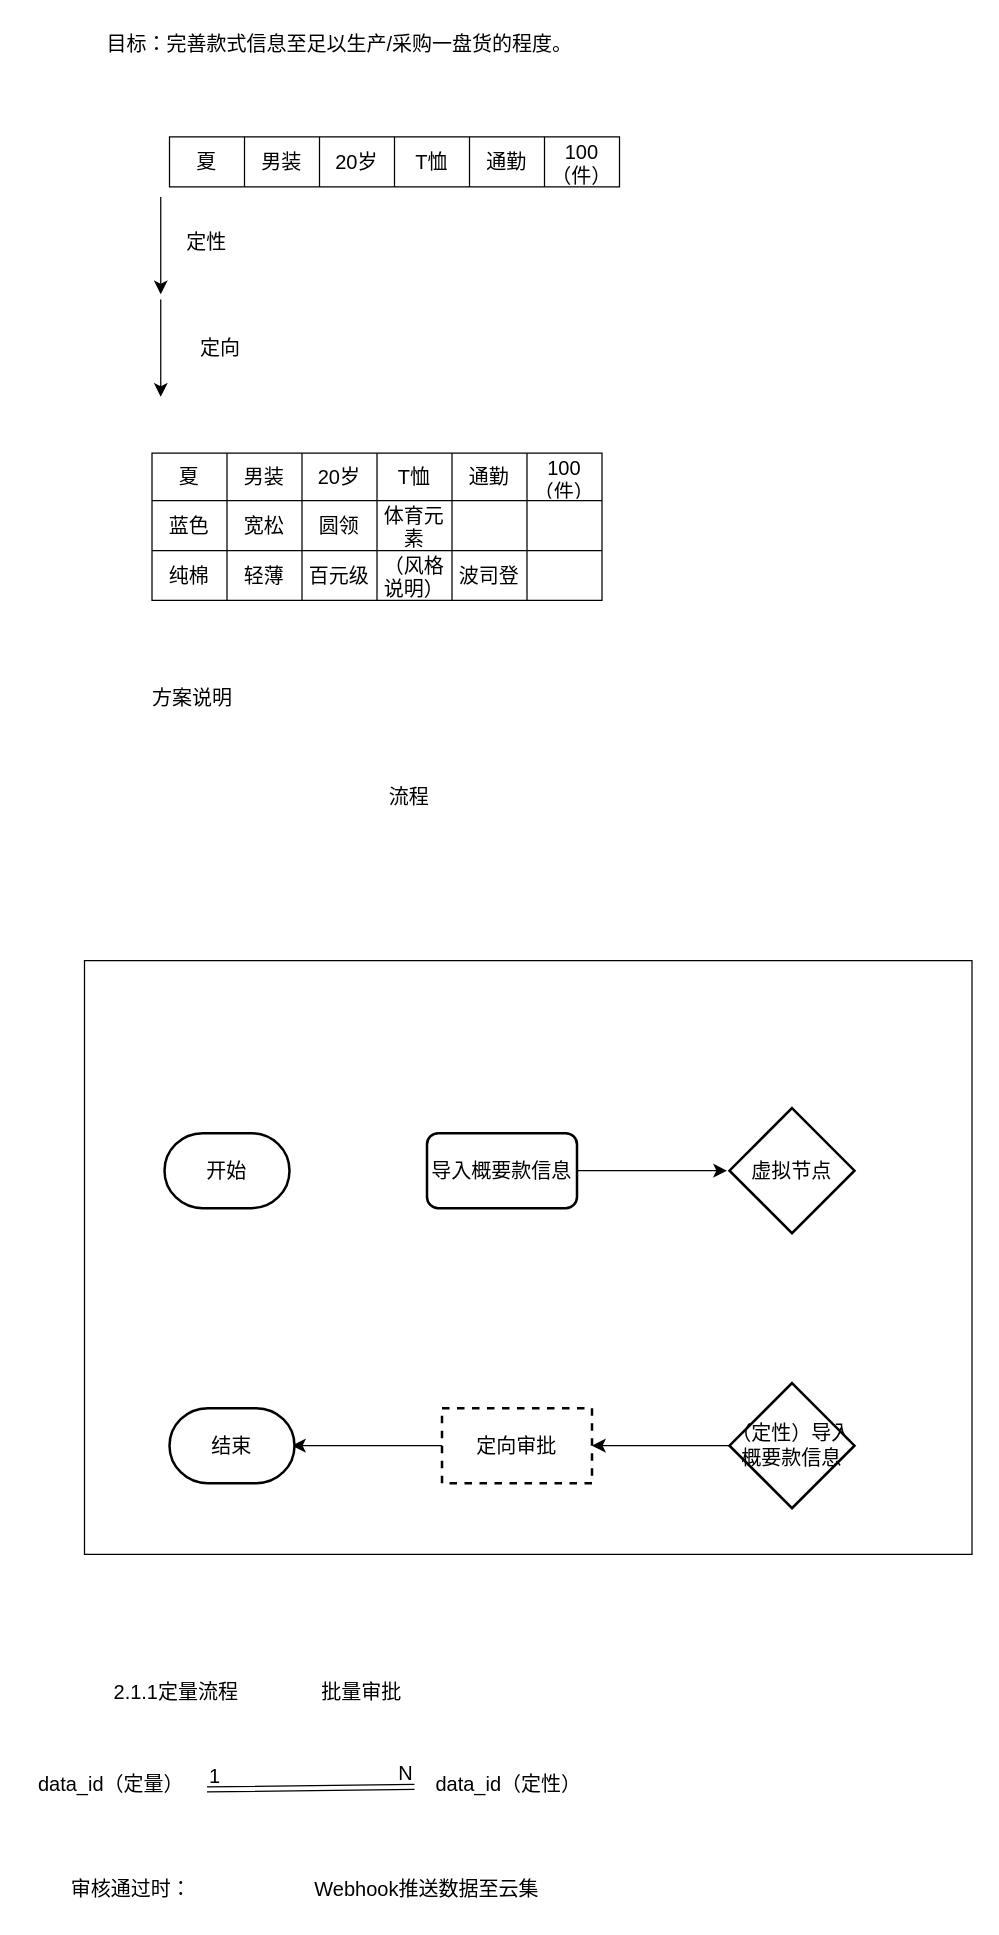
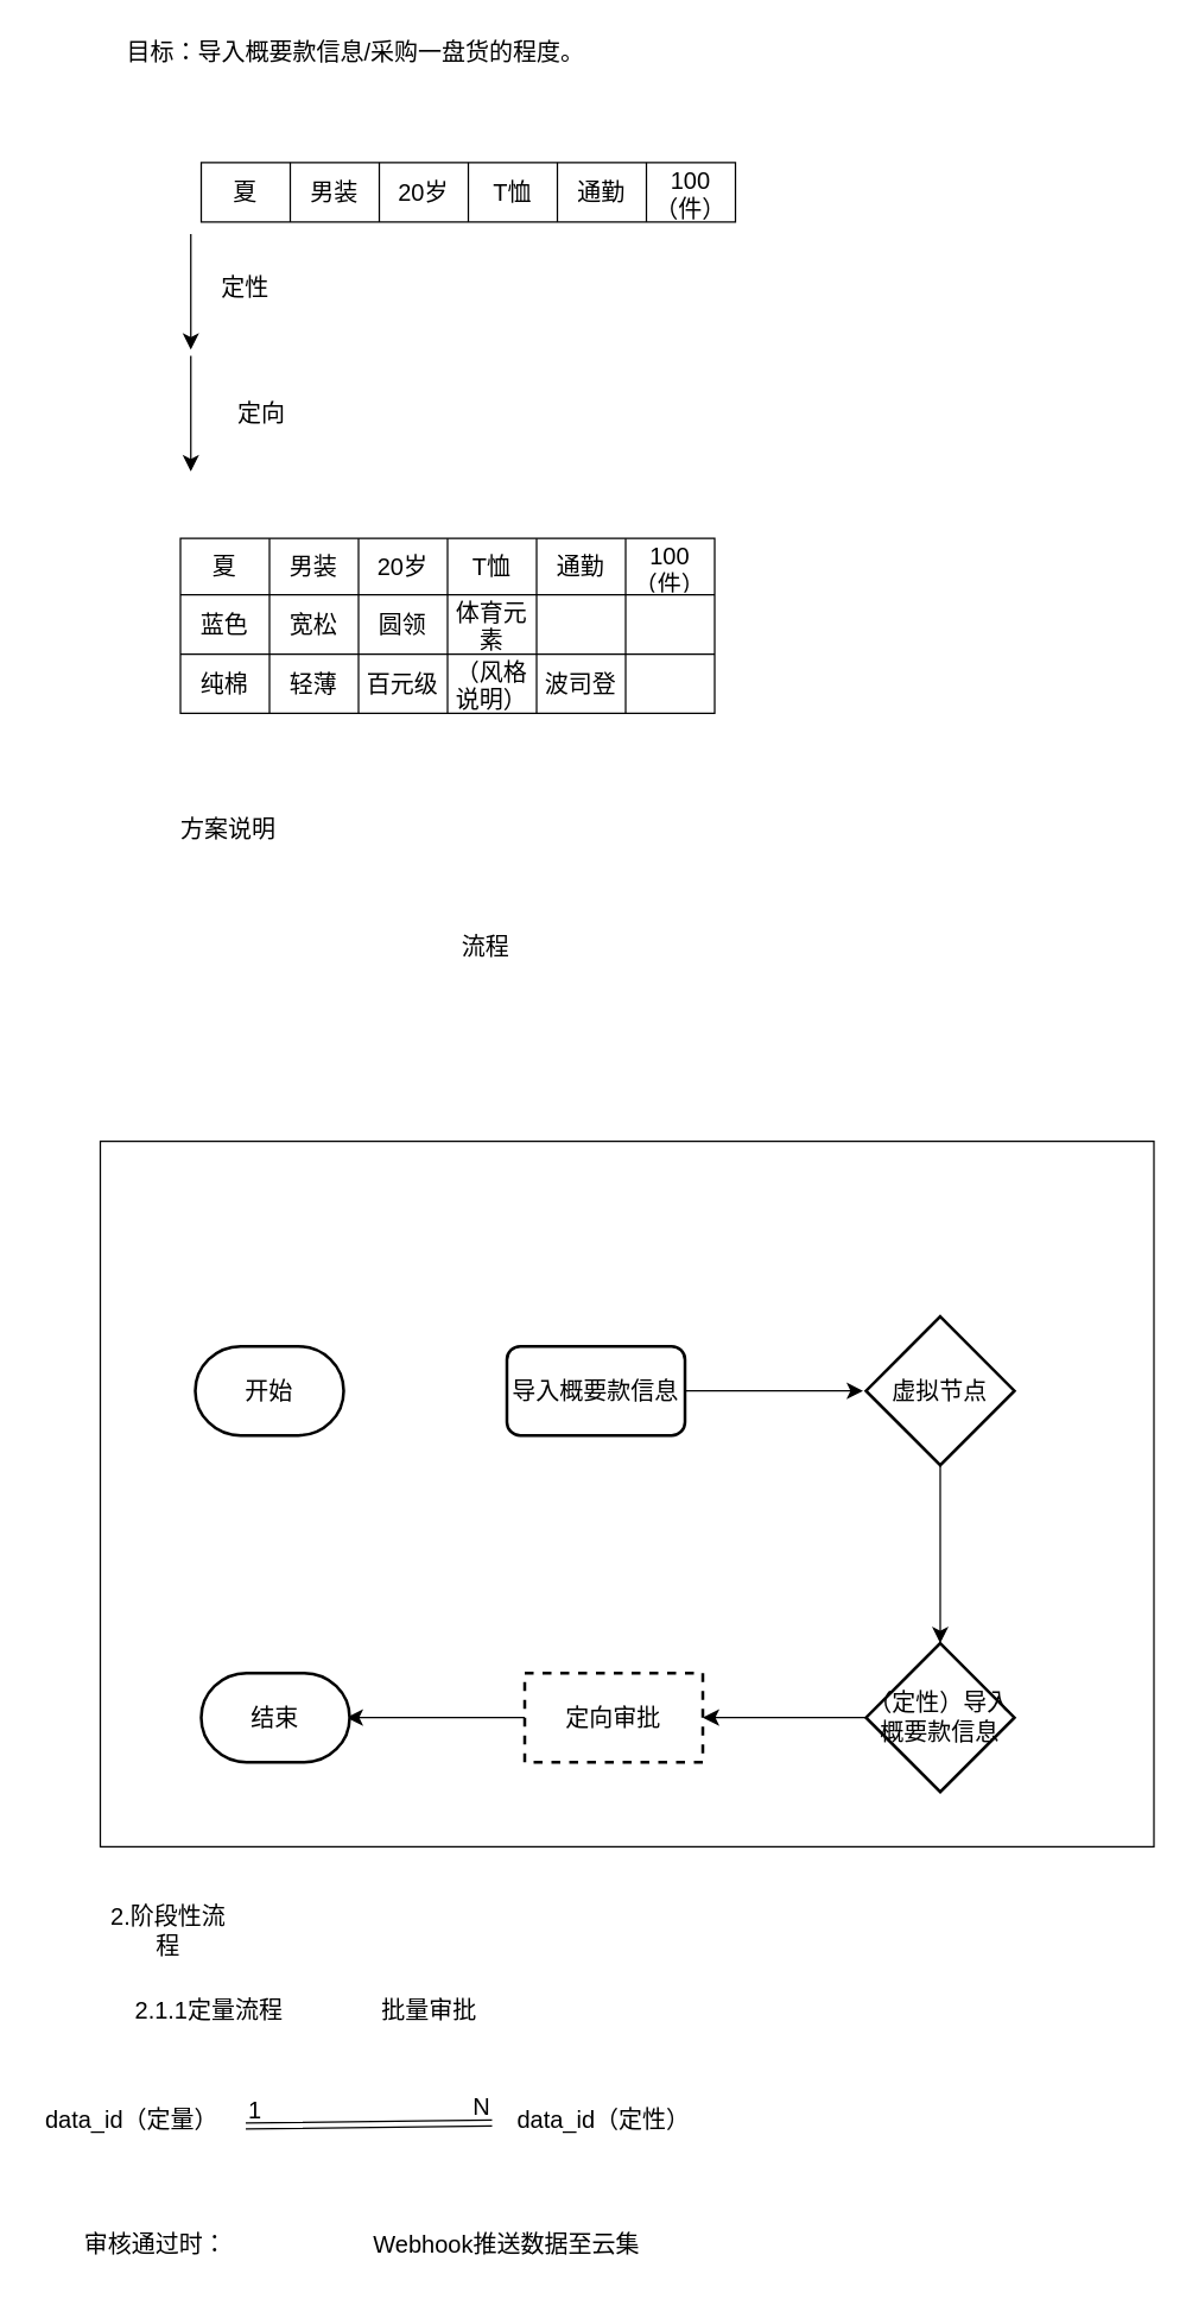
  <mxCell id="0" />
  <mxCell id="1" parent="0" />
- <mxCell id="2" value="目标：完善款式信息至足以生产/采购一盘货的程度。" style="text;strokeColor=none;fillColor=none;html=1;align=left;verticalAlign=middle;whiteSpace=wrap;rounded=0;fontSize=16;" vertex="1" parent="1"><mxGeometry x="83" y="20" width="425" height="30" as="geometry" /></mxCell>
+ <mxCell id="2" value="目标：导入概要款信息/采购一盘货的程度。" style="text;strokeColor=none;fillColor=none;html=1;align=left;verticalAlign=middle;whiteSpace=wrap;rounded=0;fontSize=16;" vertex="1" parent="1"><mxGeometry x="83" y="20" width="425" height="30" as="geometry" /></mxCell>
  <mxCell id="3" value="" style="shape=table;startSize=0;container=1;collapsible=0;childLayout=tableLayout;fontSize=16;" vertex="1" parent="1"><mxGeometry x="135" y="109" width="360" height="40" as="geometry" /></mxCell>
  <mxCell id="4" value="" style="shape=tableRow;horizontal=0;startSize=0;swimlaneHead=0;swimlaneBody=0;strokeColor=inherit;top=0;left=0;bottom=0;right=0;collapsible=0;dropTarget=0;fillColor=none;points=[[0,0.5],[1,0.5]];portConstraint=eastwest;fontSize=16;" vertex="1" parent="3"><mxGeometry width="360" height="40" as="geometry" /></mxCell>
  <mxCell id="5" value="夏" style="shape=partialRectangle;html=1;whiteSpace=wrap;connectable=0;strokeColor=inherit;overflow=hidden;fillColor=none;top=0;left=0;bottom=0;right=0;pointerEvents=1;fontSize=16;" vertex="1" parent="4"><mxGeometry width="60" height="40" as="geometry"><mxRectangle width="60" height="40" as="alternateBounds" /></mxGeometry></mxCell>
  <mxCell id="6" value="男装" style="shape=partialRectangle;html=1;whiteSpace=wrap;connectable=0;strokeColor=inherit;overflow=hidden;fillColor=none;top=0;left=0;bottom=0;right=0;pointerEvents=1;fontSize=16;" vertex="1" parent="4"><mxGeometry x="60" width="60" height="40" as="geometry"><mxRectangle width="60" height="40" as="alternateBounds" /></mxGeometry></mxCell>
  <mxCell id="7" value="20岁" style="shape=partialRectangle;html=1;whiteSpace=wrap;connectable=0;strokeColor=inherit;overflow=hidden;fillColor=none;top=0;left=0;bottom=0;right=0;pointerEvents=1;fontSize=16;" vertex="1" parent="4"><mxGeometry x="120" width="60" height="40" as="geometry"><mxRectangle width="60" height="40" as="alternateBounds" /></mxGeometry></mxCell>
  <mxCell id="8" value="T恤" style="shape=partialRectangle;html=1;whiteSpace=wrap;connectable=0;strokeColor=inherit;overflow=hidden;fillColor=none;top=0;left=0;bottom=0;right=0;pointerEvents=1;fontSize=16;" vertex="1" parent="4"><mxGeometry x="180" width="60" height="40" as="geometry"><mxRectangle width="60" height="40" as="alternateBounds" /></mxGeometry></mxCell>
  <mxCell id="9" value="通勤" style="shape=partialRectangle;html=1;whiteSpace=wrap;connectable=0;strokeColor=inherit;overflow=hidden;fillColor=none;top=0;left=0;bottom=0;right=0;pointerEvents=1;fontSize=16;" vertex="1" parent="4"><mxGeometry x="240" width="60" height="40" as="geometry"><mxRectangle width="60" height="40" as="alternateBounds" /></mxGeometry></mxCell>
  <mxCell id="10" value="100（件）" style="shape=partialRectangle;html=1;whiteSpace=wrap;connectable=0;strokeColor=inherit;overflow=hidden;fillColor=none;top=0;left=0;bottom=0;right=0;pointerEvents=1;fontSize=16;" vertex="1" parent="4"><mxGeometry x="300" width="60" height="40" as="geometry"><mxRectangle width="60" height="40" as="alternateBounds" /></mxGeometry></mxCell>
  <mxCell id="11" value="" style="shape=table;startSize=0;container=1;collapsible=0;childLayout=tableLayout;fontSize=16;" vertex="1" parent="1"><mxGeometry x="121" y="362" width="360" height="117.75" as="geometry" /></mxCell>
  <mxCell id="12" value="" style="shape=tableRow;horizontal=0;startSize=0;swimlaneHead=0;swimlaneBody=0;strokeColor=inherit;top=0;left=0;bottom=0;right=0;collapsible=0;dropTarget=0;fillColor=none;points=[[0,0.5],[1,0.5]];portConstraint=eastwest;fontSize=16;" vertex="1" parent="11"><mxGeometry width="360" height="38" as="geometry" /></mxCell>
  <mxCell id="13" value="夏" style="shape=partialRectangle;html=1;whiteSpace=wrap;connectable=0;strokeColor=inherit;overflow=hidden;fillColor=none;top=0;left=0;bottom=0;right=0;pointerEvents=1;fontSize=16;" vertex="1" parent="12"><mxGeometry width="60" height="38" as="geometry"><mxRectangle width="60" height="38" as="alternateBounds" /></mxGeometry></mxCell>
  <mxCell id="14" value="男装" style="shape=partialRectangle;html=1;whiteSpace=wrap;connectable=0;strokeColor=inherit;overflow=hidden;fillColor=none;top=0;left=0;bottom=0;right=0;pointerEvents=1;fontSize=16;" vertex="1" parent="12"><mxGeometry x="60" width="60" height="38" as="geometry"><mxRectangle width="60" height="38" as="alternateBounds" /></mxGeometry></mxCell>
  <mxCell id="15" value="20岁" style="shape=partialRectangle;html=1;whiteSpace=wrap;connectable=0;strokeColor=inherit;overflow=hidden;fillColor=none;top=0;left=0;bottom=0;right=0;pointerEvents=1;fontSize=16;" vertex="1" parent="12"><mxGeometry x="120" width="60" height="38" as="geometry"><mxRectangle width="60" height="38" as="alternateBounds" /></mxGeometry></mxCell>
  <mxCell id="16" value="T恤" style="shape=partialRectangle;html=1;whiteSpace=wrap;connectable=0;strokeColor=inherit;overflow=hidden;fillColor=none;top=0;left=0;bottom=0;right=0;pointerEvents=1;fontSize=16;" vertex="1" parent="12"><mxGeometry x="180" width="60" height="38" as="geometry"><mxRectangle width="60" height="38" as="alternateBounds" /></mxGeometry></mxCell>
  <mxCell id="17" value="通勤" style="shape=partialRectangle;html=1;whiteSpace=wrap;connectable=0;strokeColor=inherit;overflow=hidden;fillColor=none;top=0;left=0;bottom=0;right=0;pointerEvents=1;fontSize=16;" vertex="1" parent="12"><mxGeometry x="240" width="60" height="38" as="geometry"><mxRectangle width="60" height="38" as="alternateBounds" /></mxGeometry></mxCell>
  <mxCell id="18" value="100（件）" style="shape=partialRectangle;html=1;whiteSpace=wrap;connectable=0;strokeColor=inherit;overflow=hidden;fillColor=none;top=0;left=0;bottom=0;right=0;pointerEvents=1;fontSize=16;" vertex="1" parent="12"><mxGeometry x="300" width="60" height="38" as="geometry"><mxRectangle width="60" height="38" as="alternateBounds" /></mxGeometry></mxCell>
  <mxCell id="19" value="" style="shape=tableRow;horizontal=0;startSize=0;swimlaneHead=0;swimlaneBody=0;strokeColor=inherit;top=0;left=0;bottom=0;right=0;collapsible=0;dropTarget=0;fillColor=none;points=[[0,0.5],[1,0.5]];portConstraint=eastwest;fontSize=16;" vertex="1" parent="11"><mxGeometry y="38" width="360" height="40" as="geometry" /></mxCell>
  <mxCell id="20" value="蓝色" style="shape=partialRectangle;html=1;whiteSpace=wrap;connectable=0;strokeColor=inherit;overflow=hidden;fillColor=none;top=0;left=0;bottom=0;right=0;pointerEvents=1;fontSize=16;" vertex="1" parent="19"><mxGeometry width="60" height="40" as="geometry"><mxRectangle width="60" height="40" as="alternateBounds" /></mxGeometry></mxCell>
  <mxCell id="21" value="宽松" style="shape=partialRectangle;html=1;whiteSpace=wrap;connectable=0;strokeColor=inherit;overflow=hidden;fillColor=none;top=0;left=0;bottom=0;right=0;pointerEvents=1;fontSize=16;" vertex="1" parent="19"><mxGeometry x="60" width="60" height="40" as="geometry"><mxRectangle width="60" height="40" as="alternateBounds" /></mxGeometry></mxCell>
  <mxCell id="22" value="圆领" style="shape=partialRectangle;html=1;whiteSpace=wrap;connectable=0;strokeColor=inherit;overflow=hidden;fillColor=none;top=0;left=0;bottom=0;right=0;pointerEvents=1;fontSize=16;" vertex="1" parent="19"><mxGeometry x="120" width="60" height="40" as="geometry"><mxRectangle width="60" height="40" as="alternateBounds" /></mxGeometry></mxCell>
  <mxCell id="23" value="体育元素" style="shape=partialRectangle;html=1;whiteSpace=wrap;connectable=0;strokeColor=inherit;overflow=hidden;fillColor=none;top=0;left=0;bottom=0;right=0;pointerEvents=1;fontSize=16;" vertex="1" parent="19"><mxGeometry x="180" width="60" height="40" as="geometry"><mxRectangle width="60" height="40" as="alternateBounds" /></mxGeometry></mxCell>
  <mxCell id="24" style="shape=partialRectangle;html=1;whiteSpace=wrap;connectable=0;strokeColor=inherit;overflow=hidden;fillColor=none;top=0;left=0;bottom=0;right=0;pointerEvents=1;fontSize=16;" vertex="1" parent="19"><mxGeometry x="240" width="60" height="40" as="geometry"><mxRectangle width="60" height="40" as="alternateBounds" /></mxGeometry></mxCell>
  <mxCell id="25" style="shape=partialRectangle;html=1;whiteSpace=wrap;connectable=0;strokeColor=inherit;overflow=hidden;fillColor=none;top=0;left=0;bottom=0;right=0;pointerEvents=1;fontSize=16;" vertex="1" parent="19"><mxGeometry x="300" width="60" height="40" as="geometry"><mxRectangle width="60" height="40" as="alternateBounds" /></mxGeometry></mxCell>
  <mxCell id="26" style="shape=tableRow;horizontal=0;startSize=0;swimlaneHead=0;swimlaneBody=0;strokeColor=inherit;top=0;left=0;bottom=0;right=0;collapsible=0;dropTarget=0;fillColor=none;points=[[0,0.5],[1,0.5]];portConstraint=eastwest;fontSize=16;" vertex="1" parent="11"><mxGeometry y="78" width="360" height="40" as="geometry" /></mxCell>
  <mxCell id="27" value="纯棉" style="shape=partialRectangle;html=1;whiteSpace=wrap;connectable=0;strokeColor=inherit;overflow=hidden;fillColor=none;top=0;left=0;bottom=0;right=0;pointerEvents=1;fontSize=16;" vertex="1" parent="26"><mxGeometry width="60" height="40" as="geometry"><mxRectangle width="60" height="40" as="alternateBounds" /></mxGeometry></mxCell>
  <mxCell id="28" value="轻薄" style="shape=partialRectangle;html=1;whiteSpace=wrap;connectable=0;strokeColor=inherit;overflow=hidden;fillColor=none;top=0;left=0;bottom=0;right=0;pointerEvents=1;fontSize=16;" vertex="1" parent="26"><mxGeometry x="60" width="60" height="40" as="geometry"><mxRectangle width="60" height="40" as="alternateBounds" /></mxGeometry></mxCell>
  <mxCell id="29" value="百元级" style="shape=partialRectangle;html=1;whiteSpace=wrap;connectable=0;strokeColor=inherit;overflow=hidden;fillColor=none;top=0;left=0;bottom=0;right=0;pointerEvents=1;fontSize=16;" vertex="1" parent="26"><mxGeometry x="120" width="60" height="40" as="geometry"><mxRectangle width="60" height="40" as="alternateBounds" /></mxGeometry></mxCell>
  <mxCell id="30" value="（风格说明）" style="shape=partialRectangle;html=1;whiteSpace=wrap;connectable=0;strokeColor=inherit;overflow=hidden;fillColor=none;top=0;left=0;bottom=0;right=0;pointerEvents=1;fontSize=16;" vertex="1" parent="26"><mxGeometry x="180" width="60" height="40" as="geometry"><mxRectangle width="60" height="40" as="alternateBounds" /></mxGeometry></mxCell>
  <mxCell id="31" value="波司登" style="shape=partialRectangle;html=1;whiteSpace=wrap;connectable=0;strokeColor=inherit;overflow=hidden;fillColor=none;top=0;left=0;bottom=0;right=0;pointerEvents=1;fontSize=16;" vertex="1" parent="26"><mxGeometry x="240" width="60" height="40" as="geometry"><mxRectangle width="60" height="40" as="alternateBounds" /></mxGeometry></mxCell>
  <mxCell id="32" style="shape=partialRectangle;html=1;whiteSpace=wrap;connectable=0;strokeColor=inherit;overflow=hidden;fillColor=none;top=0;left=0;bottom=0;right=0;pointerEvents=1;fontSize=16;" vertex="1" parent="26"><mxGeometry x="300" width="60" height="40" as="geometry"><mxRectangle width="60" height="40" as="alternateBounds" /></mxGeometry></mxCell>
  <mxCell id="33" value="" style="endArrow=classic;html=1;rounded=0;fontSize=12;startSize=8;endSize=8;curved=1;" edge="1" parent="1"><mxGeometry width="50" height="50" relative="1" as="geometry"><mxPoint x="128" y="157" as="sourcePoint" /><mxPoint x="128" y="235" as="targetPoint" /></mxGeometry></mxCell>
  <mxCell id="34" value="定性" style="text;strokeColor=none;fillColor=none;html=1;align=center;verticalAlign=middle;whiteSpace=wrap;rounded=0;fontSize=16;" vertex="1" parent="1"><mxGeometry x="135" y="178" width="60" height="30" as="geometry" /></mxCell>
  <mxCell id="35" value="" style="endArrow=classic;html=1;rounded=0;fontSize=12;startSize=8;endSize=8;curved=1;" edge="1" parent="1"><mxGeometry width="50" height="50" relative="1" as="geometry"><mxPoint x="128" y="239" as="sourcePoint" /><mxPoint x="128" y="317" as="targetPoint" /></mxGeometry></mxCell>
  <mxCell id="36" value="定向" style="text;strokeColor=none;fillColor=none;html=1;align=center;verticalAlign=middle;whiteSpace=wrap;rounded=0;fontSize=16;" vertex="1" parent="1"><mxGeometry x="146" y="263" width="60" height="30" as="geometry" /></mxCell>
  <mxCell id="37" value="方案说明" style="text;strokeColor=none;fillColor=none;html=1;align=center;verticalAlign=middle;whiteSpace=wrap;rounded=0;fontSize=16;" vertex="1" parent="1"><mxGeometry x="105" y="543" width="97" height="30" as="geometry" /></mxCell>
  <mxCell id="38" value="流程" style="text;strokeColor=none;fillColor=none;html=1;align=center;verticalAlign=middle;whiteSpace=wrap;rounded=0;fontSize=16;" vertex="1" parent="1"><mxGeometry x="297" y="622" width="60" height="30" as="geometry" /></mxCell>
  <mxCell id="39" value="" style="rounded=0;whiteSpace=wrap;html=1;fontSize=16;" vertex="1" parent="1"><mxGeometry x="67" y="768" width="710" height="475" as="geometry" /></mxCell>
  <mxCell id="40" value="开始" style="strokeWidth=2;html=1;shape=mxgraph.flowchart.terminator;whiteSpace=wrap;fontSize=16;" vertex="1" parent="1"><mxGeometry x="131" y="906" width="100" height="60" as="geometry" /></mxCell>
  <mxCell id="41" value="" style="edgeStyle=none;curved=1;rounded=0;orthogonalLoop=1;jettySize=auto;html=1;fontSize=12;startSize=8;endSize=8;" edge="1" parent="1" source="42"><mxGeometry relative="1" as="geometry"><mxPoint x="581" y="936" as="targetPoint" /></mxGeometry></mxCell>
  <mxCell id="42" value="导入概要款信息" style="whiteSpace=wrap;html=1;fontSize=16;strokeWidth=2;rounded=1;" vertex="1" parent="1"><mxGeometry x="341" y="906" width="120" height="60" as="geometry" /></mxCell>
+ <mxCell id="43" value="" style="edgeStyle=none;curved=1;rounded=0;orthogonalLoop=1;jettySize=auto;html=1;fontSize=12;startSize=8;endSize=8;" edge="1" parent="1" source="44" target="46"><mxGeometry relative="1" as="geometry" /></mxCell>
  <mxCell id="44" value="虚拟节点" style="strokeWidth=2;html=1;shape=mxgraph.flowchart.decision;whiteSpace=wrap;fontSize=16;" vertex="1" parent="1"><mxGeometry x="583" y="886" width="100" height="100" as="geometry" /></mxCell>
  <mxCell id="45" value="" style="edgeStyle=none;curved=1;rounded=0;orthogonalLoop=1;jettySize=auto;html=1;fontSize=12;startSize=8;endSize=8;" edge="1" parent="1" source="46" target="48"><mxGeometry relative="1" as="geometry" /></mxCell>
  <mxCell id="46" value="（定性）导入概要款信息" style="strokeWidth=2;html=1;shape=mxgraph.flowchart.decision;whiteSpace=wrap;fontSize=16;" vertex="1" parent="1"><mxGeometry x="583" y="1106" width="100" height="100" as="geometry" /></mxCell>
  <mxCell id="47" value="" style="edgeStyle=none;curved=1;rounded=0;orthogonalLoop=1;jettySize=auto;html=1;fontSize=12;startSize=8;endSize=8;" edge="1" parent="1" source="48"><mxGeometry relative="1" as="geometry"><mxPoint x="233" y="1156" as="targetPoint" /></mxGeometry></mxCell>
  <mxCell id="48" value="定向审批" style="whiteSpace=wrap;html=1;fontSize=16;strokeWidth=2;dashed=1;" vertex="1" parent="1"><mxGeometry x="353" y="1126" width="120" height="60" as="geometry" /></mxCell>
  <mxCell id="49" value="结束" style="strokeWidth=2;html=1;shape=mxgraph.flowchart.terminator;whiteSpace=wrap;fontSize=16;" vertex="1" parent="1"><mxGeometry x="135" y="1126" width="100" height="60" as="geometry" /></mxCell>
+ <mxCell id="50" value="2.阶段性流程" style="text;strokeColor=none;fillColor=none;html=1;align=center;verticalAlign=middle;whiteSpace=wrap;rounded=0;fontSize=16;" vertex="1" parent="1"><mxGeometry x="67" y="1285" width="92" height="30" as="geometry" /></mxCell>
  <mxCell id="51" value="2.1.1定量流程" style="text;strokeColor=none;fillColor=none;html=1;align=center;verticalAlign=middle;whiteSpace=wrap;rounded=0;fontSize=16;" vertex="1" parent="1"><mxGeometry x="75" y="1338" width="131" height="30" as="geometry" /></mxCell>
  <mxCell id="52" value="批量审批" style="text;strokeColor=none;fillColor=none;html=1;align=center;verticalAlign=middle;whiteSpace=wrap;rounded=0;fontSize=16;" vertex="1" parent="1"><mxGeometry x="240" y="1338" width="98" height="30" as="geometry" /></mxCell>
  <mxCell id="53" value="data_id（定量）" style="text;html=1;align=center;verticalAlign=middle;resizable=0;points=[];autosize=1;strokeColor=none;fillColor=none;fontSize=16;" vertex="1" parent="1"><mxGeometry x="20" y="1411" width="135" height="31" as="geometry" /></mxCell>
  <mxCell id="54" value="" style="shape=link;html=1;rounded=0;fontSize=12;startSize=8;endSize=8;curved=1;" edge="1" parent="1"><mxGeometry relative="1" as="geometry"><mxPoint x="165" y="1431" as="sourcePoint" /><mxPoint x="331" y="1429" as="targetPoint" /></mxGeometry></mxCell>
  <mxCell id="55" value="1" style="resizable=0;html=1;whiteSpace=wrap;align=left;verticalAlign=bottom;fontSize=16;" connectable="0" vertex="1" parent="54"><mxGeometry x="-1" relative="1" as="geometry" /></mxCell>
  <mxCell id="56" value="N" style="resizable=0;html=1;whiteSpace=wrap;align=right;verticalAlign=bottom;fontSize=16;" connectable="0" vertex="1" parent="54"><mxGeometry x="1" relative="1" as="geometry" /></mxCell>
  <mxCell id="57" value="data_id（定性）" style="text;html=1;align=center;verticalAlign=middle;resizable=0;points=[];autosize=1;strokeColor=none;fillColor=none;fontSize=16;" vertex="1" parent="1"><mxGeometry x="338" y="1411" width="135" height="31" as="geometry" /></mxCell>
  <mxCell id="58" value="审核通过时：" style="text;html=1;align=center;verticalAlign=middle;resizable=0;points=[];autosize=1;strokeColor=none;fillColor=none;fontSize=16;" vertex="1" parent="1"><mxGeometry x="47" y="1495" width="114" height="31" as="geometry" /></mxCell>
  <mxCell id="59" value="Webhook推送数据至云集" style="text;strokeColor=none;fillColor=none;html=1;align=center;verticalAlign=middle;whiteSpace=wrap;rounded=0;fontSize=16;" vertex="1" parent="1"><mxGeometry x="201" y="1495.5" width="280" height="30" as="geometry" /></mxCell>
